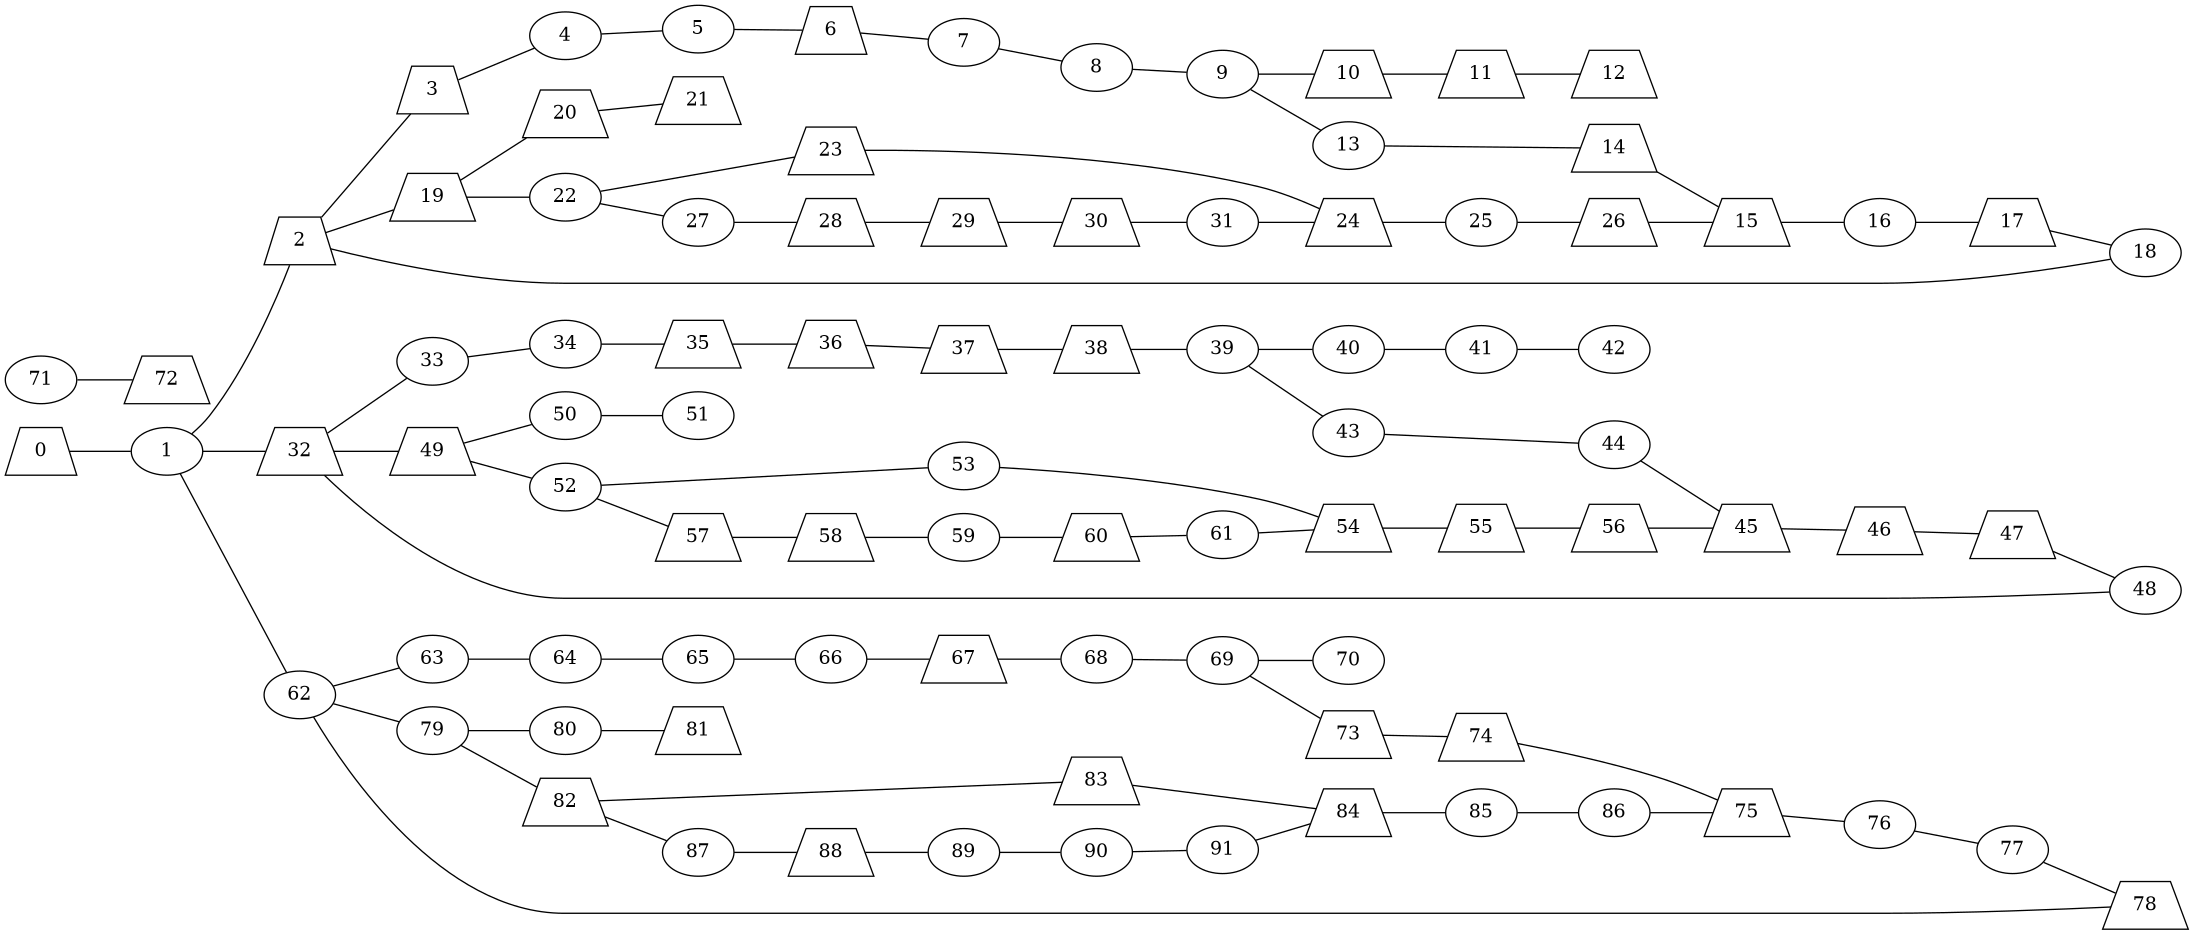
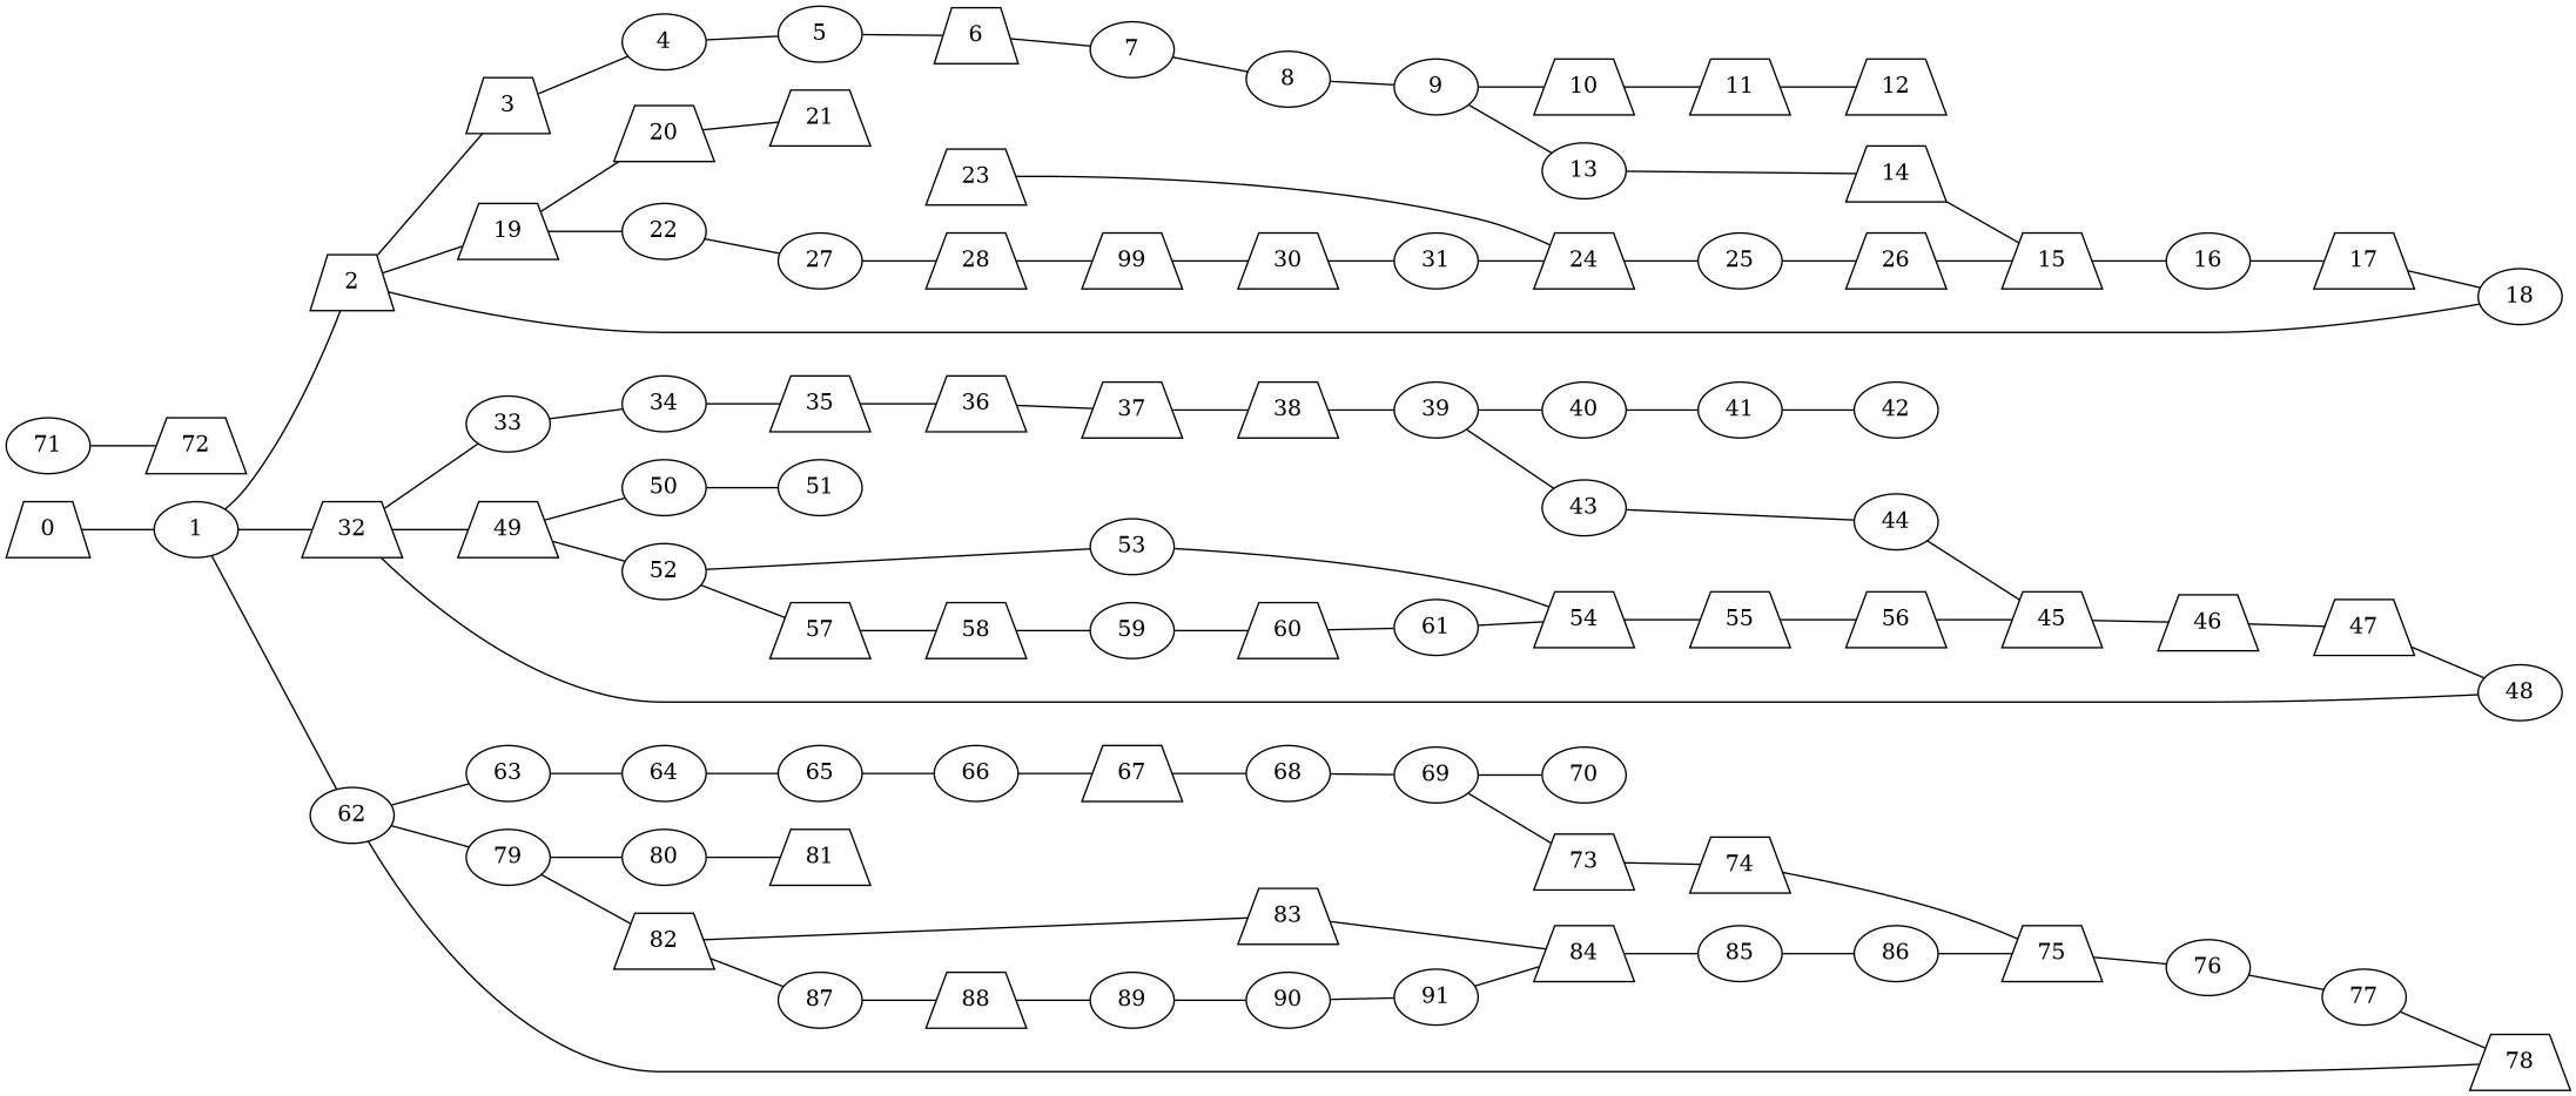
  graph {
    rankdir=LR
    node [shape=ellipse]
    0 [shape=trapezium]
    1
    2 [shape=trapezium]
    32 [shape=trapezium]
    62
    3 [shape=trapezium]
    19 [shape=trapezium]
    33
    49 [shape=trapezium]
    63
    79
    4
    20 [shape=trapezium]
    22
    5
    6 [shape=trapezium]
    7
    8
    9
    10 [shape=trapezium]
    13
    11 [shape=trapezium]
    14 [shape=trapezium]
    12 [shape=trapezium]
    15 [shape=trapezium]
    16
    17 [shape=trapezium]
    18
    21 [shape=trapezium]
    23 [shape=trapezium]
    27
    24 [shape=trapezium]
    28 [shape=trapezium]
    25
    26 [shape=trapezium]
-   29 [shape=trapezium]
+   29 [shape=trapezium label=99]
    30 [shape=trapezium]
    31
    34
    50
    52
    35 [shape=trapezium]
    36 [shape=trapezium]
    37 [shape=trapezium]
    38 [shape=trapezium]
    39
    40
    43
    41
    44
    42
    45 [shape=trapezium]
    46 [shape=trapezium]
    47 [shape=trapezium]
    48
    51
    53
    57 [shape=trapezium]
    54 [shape=trapezium]
    58 [shape=trapezium]
    55 [shape=trapezium]
    56 [shape=trapezium]
    59
    60 [shape=trapezium]
    61
    64
    80
    82 [shape=trapezium]
    65
    66
    67 [shape=trapezium]
    68
    69
    70
    73 [shape=trapezium]
    74 [shape=trapezium]
    72 [shape=trapezium]
    71
    75 [shape=trapezium]
    76
    77
    78 [shape=trapezium]
    81 [shape=trapezium]
    83 [shape=trapezium]
    87
    84 [shape=trapezium]
    88 [shape=trapezium]
    85
    86
    89
    90
    91
    0 -- 1
    1 -- 2
    1 -- 32
    1 -- 62
    2 -- 3
    2 -- 19
    32 -- 33
    32 -- 49
    62 -- 63
    62 -- 79
    3 -- 4
    19 -- 20
    19 -- 22
    33 -- 34
    49 -- 50
    49 -- 52
    63 -- 64
    79 -- 80
    79 -- 82
    4 -- 5
    20 -- 21
-   22 -- 23
    22 -- 27
    5 -- 6
    6 -- 7
    7 -- 8
    8 -- 9
    9 -- 10
    9 -- 13
    10 -- 11
    13 -- 14
    11 -- 12
    14 -- 15
    15 -- 16
    16 -- 17
    17 -- 18
    18 -- 2
    23 -- 24
    27 -- 28
    24 -- 25
    28 -- 29
    25 -- 26
    26 -- 15
    29 -- 30
    30 -- 31
    31 -- 24
    34 -- 35
    50 -- 51
    52 -- 53
    52 -- 57
    35 -- 36
    36 -- 37
    37 -- 38
    38 -- 39
    39 -- 40
    39 -- 43
    40 -- 41
    43 -- 44
    41 -- 42
    44 -- 45
    45 -- 46
    46 -- 47
    47 -- 48
    48 -- 32
    53 -- 54
    57 -- 58
    54 -- 55
    58 -- 59
    55 -- 56
    56 -- 45
    59 -- 60
    60 -- 61
    61 -- 54
    64 -- 65
    80 -- 81
    82 -- 83
    82 -- 87
    65 -- 66
    66 -- 67
    67 -- 68
    68 -- 69
    69 -- 70
    69 -- 73
    73 -- 74
    74 -- 75
    71 -- 72
    75 -- 76
    76 -- 77
    77 -- 78
    78 -- 62
    83 -- 84
    87 -- 88
    84 -- 85
    88 -- 89
    85 -- 86
    86 -- 75
    89 -- 90
    90 -- 91
    91 -- 84
  }
